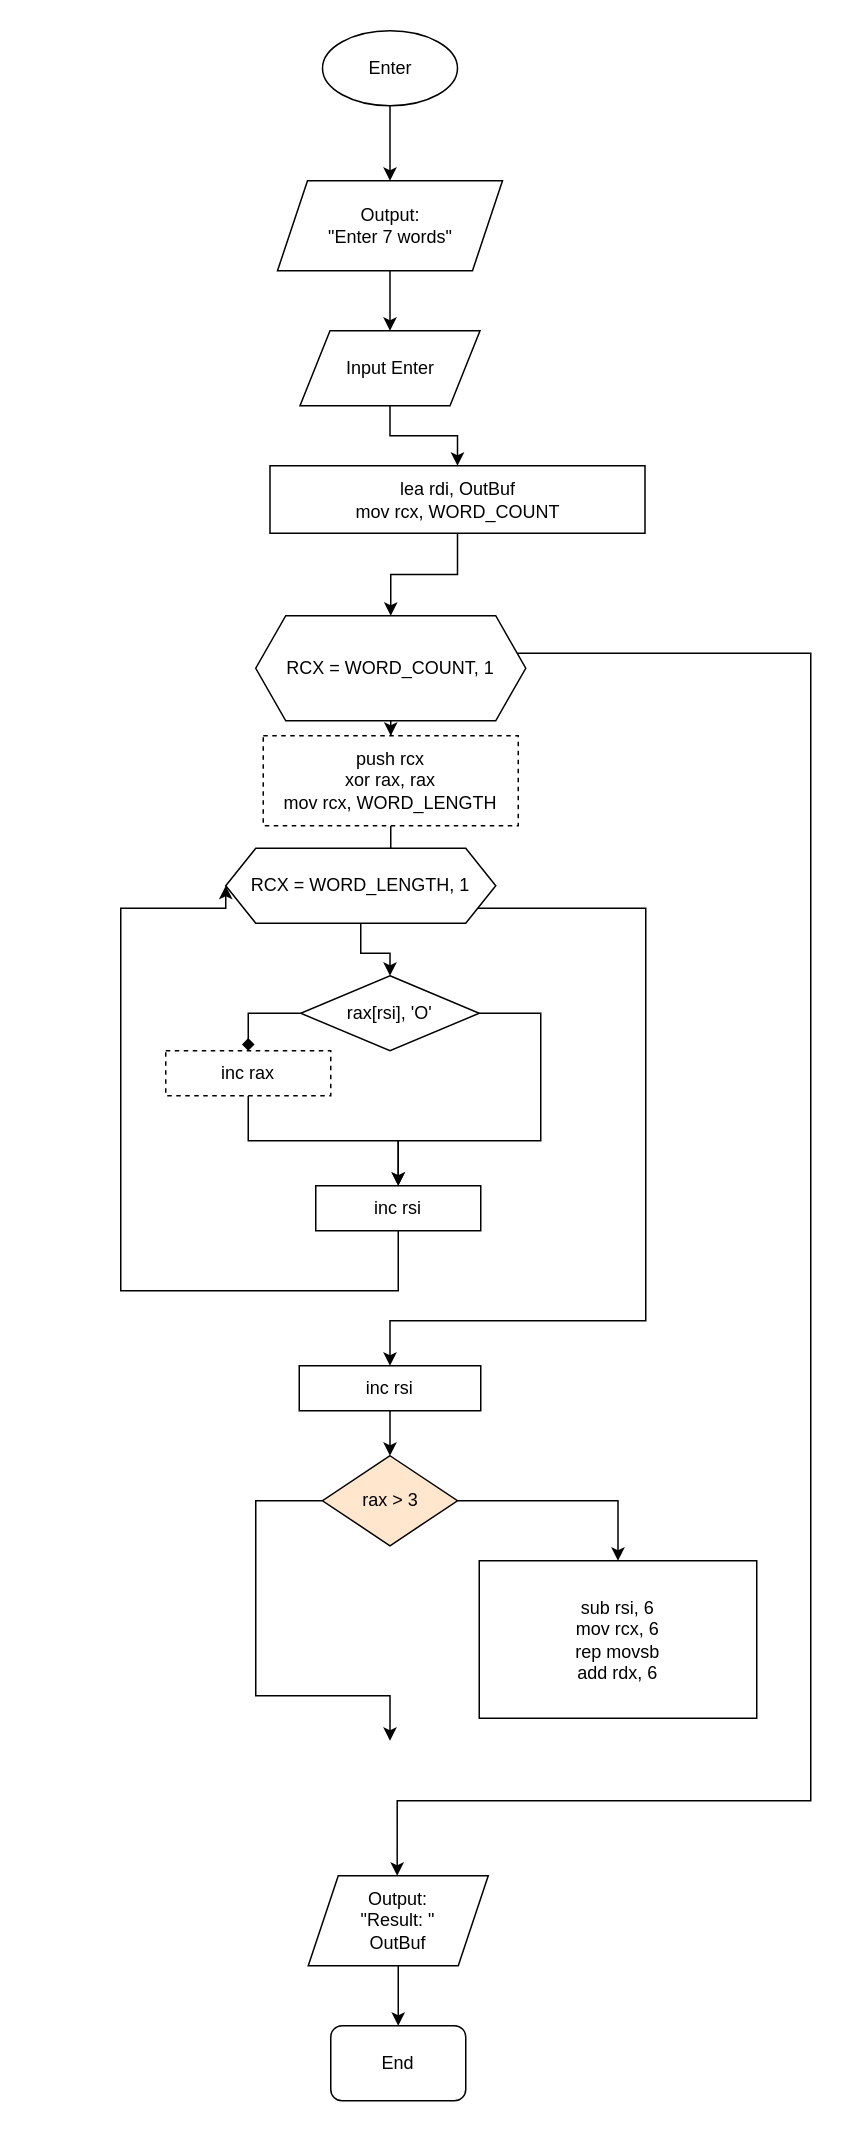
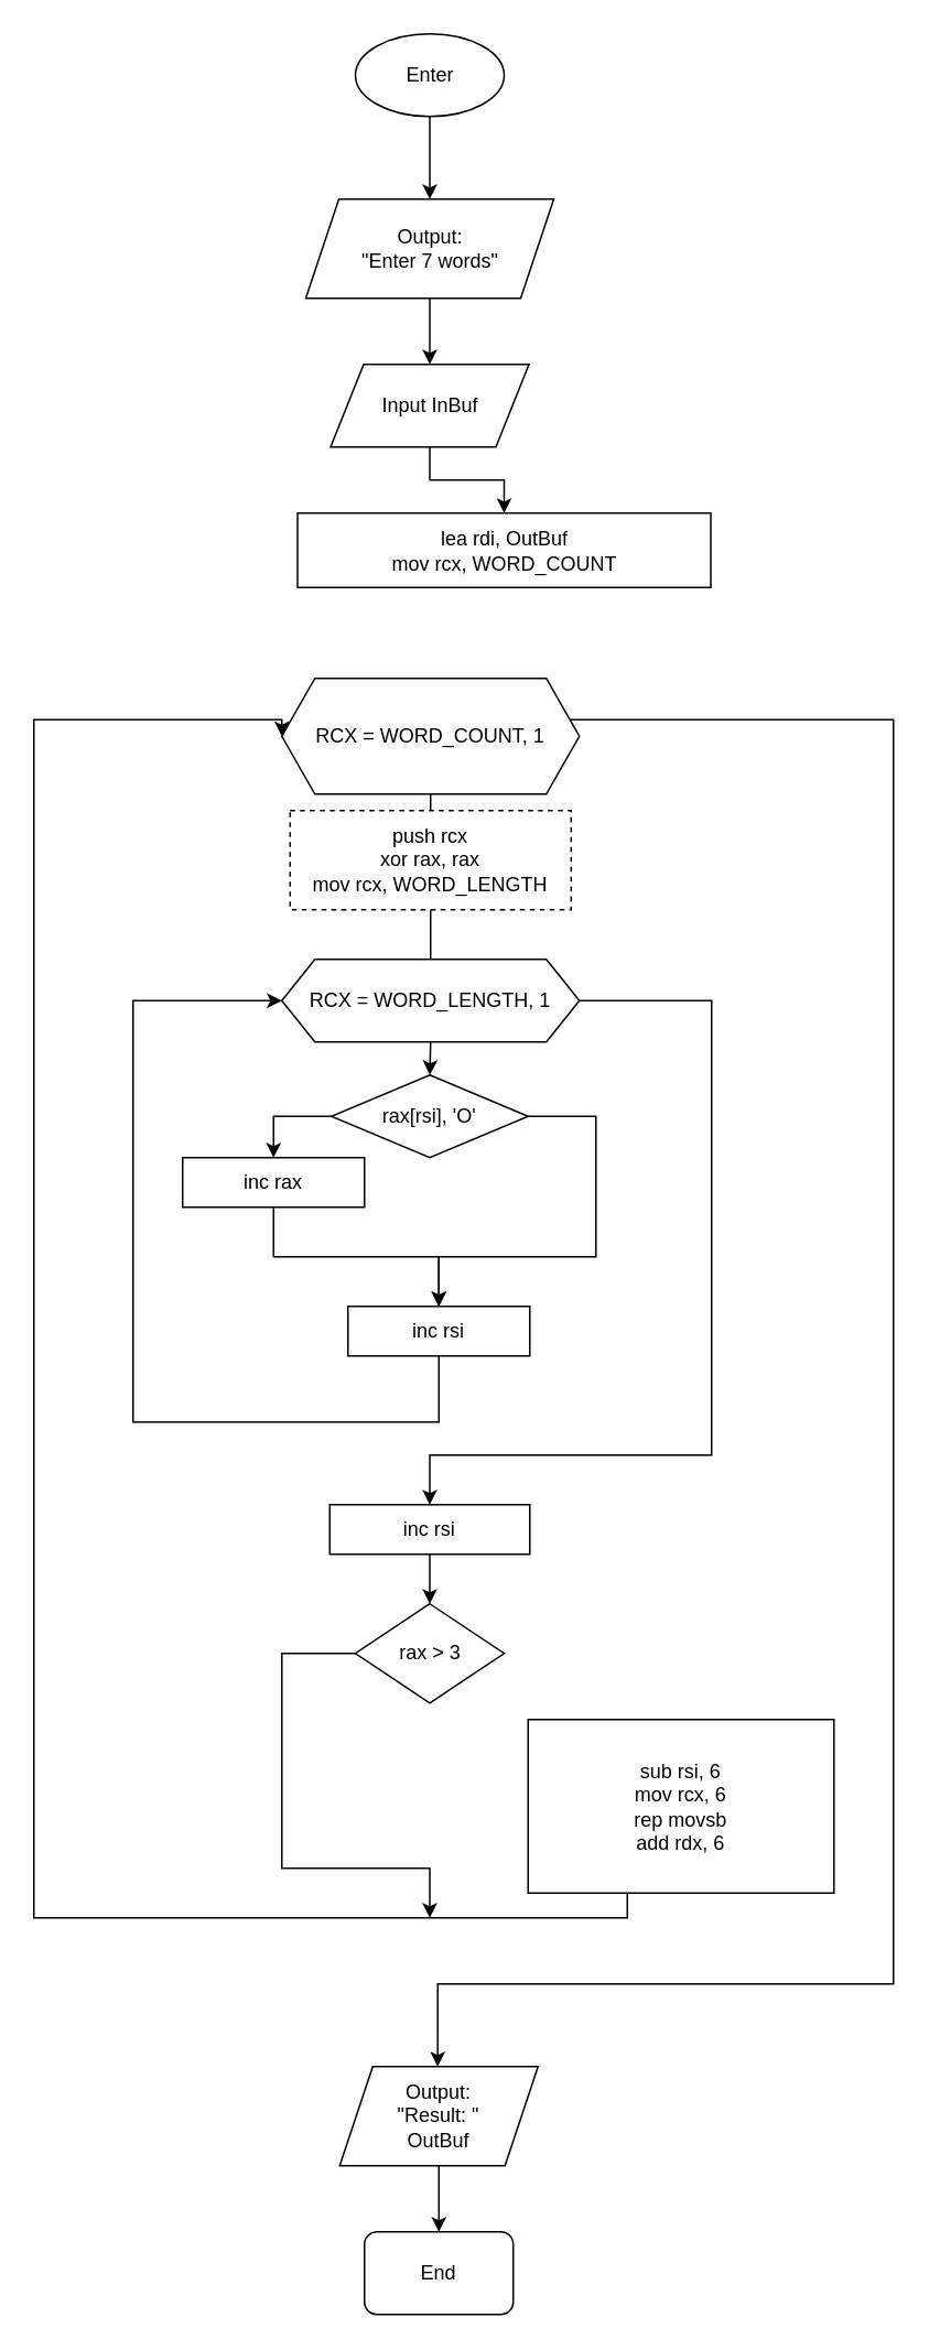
  <mxCell id="0" />
  <mxCell id="1" parent="0" />
  <mxCell id="2" style="edgeStyle=orthogonalEdgeStyle;rounded=0;orthogonalLoop=1;jettySize=auto;html=1;exitX=0.5;exitY=1;exitDx=0;exitDy=0;" edge="1" parent="1" source="3" target="7"><mxGeometry relative="1" as="geometry" /></mxCell>
  <mxCell id="3" value="Output:&lt;br&gt;&quot;Enter 7 words&quot;" style="shape=parallelogram;perimeter=parallelogramPerimeter;whiteSpace=wrap;html=1;fixedSize=1;" vertex="1" parent="1"><mxGeometry x="184.5" y="120" width="150" height="60" as="geometry" /></mxCell>
  <mxCell id="4" style="edgeStyle=orthogonalEdgeStyle;rounded=0;orthogonalLoop=1;jettySize=auto;html=1;exitX=0.5;exitY=1;exitDx=0;exitDy=0;entryX=0.5;entryY=0;entryDx=0;entryDy=0;" edge="1" parent="1" source="5" target="3"><mxGeometry relative="1" as="geometry" /></mxCell>
  <mxCell id="5" value="Enter" style="ellipse;whiteSpace=wrap;html=1;" vertex="1" parent="1"><mxGeometry x="214.5" y="20" width="90" height="50" as="geometry" /></mxCell>
  <mxCell id="6" style="edgeStyle=orthogonalEdgeStyle;rounded=0;orthogonalLoop=1;jettySize=auto;html=1;" edge="1" parent="1" source="7" target="9"><mxGeometry relative="1" as="geometry" /></mxCell>
- <mxCell id="7" value="Input Enter" style="shape=parallelogram;perimeter=parallelogramPerimeter;whiteSpace=wrap;html=1;fixedSize=1;" vertex="1" parent="1"><mxGeometry x="199.5" y="220" width="120" height="50" as="geometry" /></mxCell>
- <mxCell id="8" style="edgeStyle=orthogonalEdgeStyle;rounded=0;orthogonalLoop=1;jettySize=auto;html=1;" edge="1" parent="1" source="9" target="12"><mxGeometry relative="1" as="geometry" /></mxCell>
+ <mxCell id="7" value="Input InBuf" style="shape=parallelogram;perimeter=parallelogramPerimeter;whiteSpace=wrap;html=1;fixedSize=1;" vertex="1" parent="1"><mxGeometry x="199.5" y="220" width="120" height="50" as="geometry" /></mxCell>
  <mxCell id="9" value="lea rdi, OutBuf&lt;br&gt;mov rcx, WORD_COUNT" style="rounded=0;whiteSpace=wrap;html=1;" vertex="1" parent="1"><mxGeometry x="179.5" y="310" width="250" height="45" as="geometry" /></mxCell>
- <mxCell id="10" style="edgeStyle=orthogonalEdgeStyle;rounded=0;orthogonalLoop=1;jettySize=auto;html=1;" edge="1" parent="1" source="12" target="14"><mxGeometry relative="1" as="geometry" /></mxCell>
+ <mxCell id="10" style="edgeStyle=orthogonalEdgeStyle;rounded=0;orthogonalLoop=1;jettySize=auto;html=1;endArrow=none;" edge="1" parent="1" source="12" target="14"><mxGeometry relative="1" as="geometry" /></mxCell>
  <mxCell id="11" style="edgeStyle=orthogonalEdgeStyle;rounded=0;orthogonalLoop=1;jettySize=auto;html=1;" edge="1" parent="1" source="12"><mxGeometry relative="1" as="geometry"><mxPoint x="264.286" y="1250" as="targetPoint" /><Array as="points"><mxPoint x="540" y="435" /><mxPoint x="540" y="1200" /><mxPoint x="264" y="1200" /></Array></mxGeometry></mxCell>
  <mxCell id="12" value="RCX = WORD_COUNT, 1" style="shape=hexagon;perimeter=hexagonPerimeter2;whiteSpace=wrap;html=1;fixedSize=1;" vertex="1" parent="1"><mxGeometry x="170" y="410" width="180" height="70" as="geometry" /></mxCell>
  <mxCell id="13" style="edgeStyle=orthogonalEdgeStyle;rounded=0;orthogonalLoop=1;jettySize=auto;html=1;exitX=0.5;exitY=1;exitDx=0;exitDy=0;endArrow=none;" edge="1" parent="1" source="14" target="17"><mxGeometry relative="1" as="geometry" /></mxCell>
  <mxCell id="14" value="push rcx&lt;br&gt;xor rax, rax&lt;br&gt;mov rcx, WORD_LENGTH" style="rounded=0;whiteSpace=wrap;html=1;dashed=1;" vertex="1" parent="1"><mxGeometry x="175" y="490" width="170" height="60" as="geometry" /></mxCell>
  <mxCell id="15" style="edgeStyle=orthogonalEdgeStyle;rounded=0;orthogonalLoop=1;jettySize=auto;html=1;exitX=0.5;exitY=1;exitDx=0;exitDy=0;entryX=0.5;entryY=0;entryDx=0;entryDy=0;" edge="1" parent="1" source="17" target="20"><mxGeometry relative="1" as="geometry" /></mxCell>
  <mxCell id="16" style="edgeStyle=orthogonalEdgeStyle;rounded=0;orthogonalLoop=1;jettySize=auto;html=1;entryX=0.5;entryY=0;entryDx=0;entryDy=0;" edge="1" parent="1" source="17" target="26"><mxGeometry relative="1" as="geometry"><Array as="points"><mxPoint x="430" y="605" /><mxPoint x="430" y="880" /><mxPoint x="259" y="880" /></Array></mxGeometry></mxCell>
- <mxCell id="17" value="RCX = WORD_LENGTH, 1" style="shape=hexagon;perimeter=hexagonPerimeter2;whiteSpace=wrap;html=1;fixedSize=1;" vertex="1" parent="1"><mxGeometry x="150" y="565" width="180" height="50" as="geometry" /></mxCell>
+ <mxCell id="17" value="RCX = WORD_LENGTH, 1" style="shape=hexagon;perimeter=hexagonPerimeter2;whiteSpace=wrap;html=1;fixedSize=1;" vertex="1" parent="1"><mxGeometry x="170" y="580" width="180" height="50" as="geometry" /></mxCell>
  <mxCell id="18" style="edgeStyle=orthogonalEdgeStyle;rounded=0;orthogonalLoop=1;jettySize=auto;html=1;entryX=0.5;entryY=0;entryDx=0;entryDy=0;" edge="1" parent="1" source="20" target="22"><mxGeometry relative="1" as="geometry"><Array as="points"><mxPoint x="360" y="675" /><mxPoint x="360" y="760" /><mxPoint x="265" y="760" /></Array></mxGeometry></mxCell>
- <mxCell id="19" style="edgeStyle=orthogonalEdgeStyle;rounded=0;orthogonalLoop=1;jettySize=auto;html=1;entryX=0.5;entryY=0;entryDx=0;entryDy=0;endArrow=diamond;" edge="1" parent="1" source="20" target="24"><mxGeometry relative="1" as="geometry"><Array as="points"><mxPoint x="165" y="675" /></Array></mxGeometry></mxCell>
+ <mxCell id="19" style="edgeStyle=orthogonalEdgeStyle;rounded=0;orthogonalLoop=1;jettySize=auto;html=1;entryX=0.5;entryY=0;entryDx=0;entryDy=0;" edge="1" parent="1" source="20" target="24"><mxGeometry relative="1" as="geometry"><Array as="points"><mxPoint x="165" y="675" /></Array></mxGeometry></mxCell>
  <mxCell id="20" value="rax[rsi], 'O'" style="rhombus;whiteSpace=wrap;html=1;" vertex="1" parent="1"><mxGeometry x="200" y="650" width="119" height="50" as="geometry" /></mxCell>
  <mxCell id="21" style="edgeStyle=orthogonalEdgeStyle;rounded=0;orthogonalLoop=1;jettySize=auto;html=1;entryX=0;entryY=0.5;entryDx=0;entryDy=0;" edge="1" parent="1" source="22" target="17"><mxGeometry relative="1" as="geometry"><Array as="points"><mxPoint x="265" y="860" /><mxPoint x="80" y="860" /><mxPoint x="80" y="605" /></Array></mxGeometry></mxCell>
  <mxCell id="22" value="inc rsi" style="rounded=0;whiteSpace=wrap;html=1;" vertex="1" parent="1"><mxGeometry x="210" y="790" width="110" height="30" as="geometry" /></mxCell>
  <mxCell id="23" style="edgeStyle=orthogonalEdgeStyle;rounded=0;orthogonalLoop=1;jettySize=auto;html=1;entryX=0.5;entryY=0;entryDx=0;entryDy=0;" edge="1" parent="1" source="24" target="22"><mxGeometry relative="1" as="geometry" /></mxCell>
- <mxCell id="24" value="inc rax" style="rounded=0;whiteSpace=wrap;html=1;dashed=1;" vertex="1" parent="1"><mxGeometry x="110" y="700" width="110" height="30" as="geometry" /></mxCell>
+ <mxCell id="24" value="inc rax" style="rounded=0;whiteSpace=wrap;html=1;" vertex="1" parent="1"><mxGeometry x="110" y="700" width="110" height="30" as="geometry" /></mxCell>
  <mxCell id="25" style="edgeStyle=orthogonalEdgeStyle;rounded=0;orthogonalLoop=1;jettySize=auto;html=1;exitX=0.5;exitY=1;exitDx=0;exitDy=0;" edge="1" parent="1" source="26" target="29"><mxGeometry relative="1" as="geometry" /></mxCell>
  <mxCell id="26" value="inc rsi" style="rounded=0;whiteSpace=wrap;html=1;" vertex="1" parent="1"><mxGeometry x="199" y="910" width="121" height="30" as="geometry" /></mxCell>
- <mxCell id="27" style="edgeStyle=orthogonalEdgeStyle;rounded=0;orthogonalLoop=1;jettySize=auto;html=1;entryX=0.5;entryY=0;entryDx=0;entryDy=0;" edge="1" parent="1" source="29" target="31"><mxGeometry relative="1" as="geometry" /></mxCell>
  <mxCell id="28" style="edgeStyle=orthogonalEdgeStyle;rounded=0;orthogonalLoop=1;jettySize=auto;html=1;" edge="1" parent="1" source="29"><mxGeometry relative="1" as="geometry"><mxPoint x="259.5" y="1160" as="targetPoint" /><Array as="points"><mxPoint x="170" y="1000" /><mxPoint x="170" y="1130" /><mxPoint x="259" y="1130" /></Array></mxGeometry></mxCell>
- <mxCell id="29" value="rax &amp;gt; 3" style="rhombus;whiteSpace=wrap;html=1;fillColor=#ffe6cc;" vertex="1" parent="1"><mxGeometry x="214.5" y="970" width="90" height="60" as="geometry" /></mxCell>
+ <mxCell id="29" value="rax &amp;gt; 3" style="rhombus;whiteSpace=wrap;html=1;" vertex="1" parent="1"><mxGeometry x="214.5" y="970" width="90" height="60" as="geometry" /></mxCell>
+ <mxCell id="30" style="edgeStyle=orthogonalEdgeStyle;rounded=0;orthogonalLoop=1;jettySize=auto;html=1;entryX=0;entryY=0.5;entryDx=0;entryDy=0;" edge="1" parent="1" source="31" target="12"><mxGeometry relative="1" as="geometry"><Array as="points"><mxPoint x="379" y="1160" /><mxPoint x="20" y="1160" /><mxPoint x="20" y="435" /></Array></mxGeometry></mxCell>
  <mxCell id="31" value="sub rsi, 6&lt;br&gt;mov rcx, 6&lt;br&gt;rep movsb&lt;br&gt;add rdx, 6" style="rounded=0;whiteSpace=wrap;html=1;" vertex="1" parent="1"><mxGeometry x="319" y="1040" width="185" height="105" as="geometry" /></mxCell>
  <mxCell id="32" style="edgeStyle=orthogonalEdgeStyle;rounded=0;orthogonalLoop=1;jettySize=auto;html=1;" edge="1" parent="1" source="33" target="34"><mxGeometry relative="1" as="geometry" /></mxCell>
  <mxCell id="33" value="Output:&lt;br&gt;&quot;Result: &quot;&lt;br&gt;OutBuf" style="shape=parallelogram;perimeter=parallelogramPerimeter;whiteSpace=wrap;html=1;fixedSize=1;" vertex="1" parent="1"><mxGeometry x="205" y="1250" width="120" height="60" as="geometry" /></mxCell>
  <mxCell id="34" value="End" style="whiteSpace=wrap;html=1;rounded=1;" vertex="1" parent="1"><mxGeometry x="220" y="1350" width="90" height="50" as="geometry" /></mxCell>
